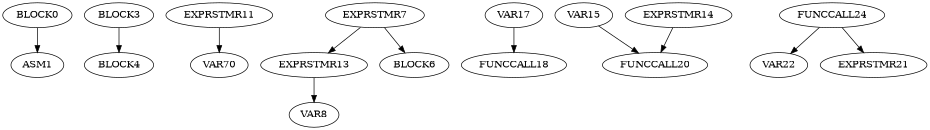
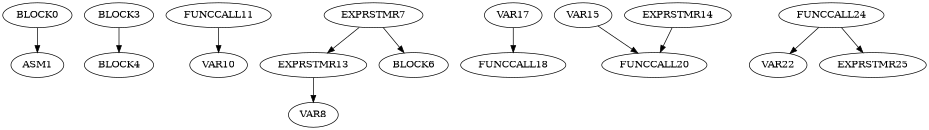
  digraph {
    BLOCK0
    ASM1
    n3 [label=BLOCK4]
    BLOCK3
-   FUNCCALL11 [label=EXPRSTMR11]
-   VAR10 [label=VAR70]
+   FUNCCALL11
+   VAR10
    n7 [label=EXPRSTMR13]
    VAR8
    EXPRSTMR7
    BLOCK6
    VAR17
    FUNCCALL18
    VAR15
    FUNCCALL20
    EXPRSTMR14
    FUNCCALL24
    VAR22
-   EXPRSTMR21
+   EXPRSTMR21 [label=EXPRSTMR25]
    BLOCK0 -> ASM1
    BLOCK3 -> n3
    FUNCCALL11 -> VAR10
    n7 -> VAR8
    EXPRSTMR7 -> n7
    EXPRSTMR7 -> BLOCK6
    VAR17 -> FUNCCALL18
    VAR15 -> FUNCCALL20
    EXPRSTMR14 -> FUNCCALL20
    FUNCCALL24 -> VAR22
    FUNCCALL24 -> EXPRSTMR21
  }
